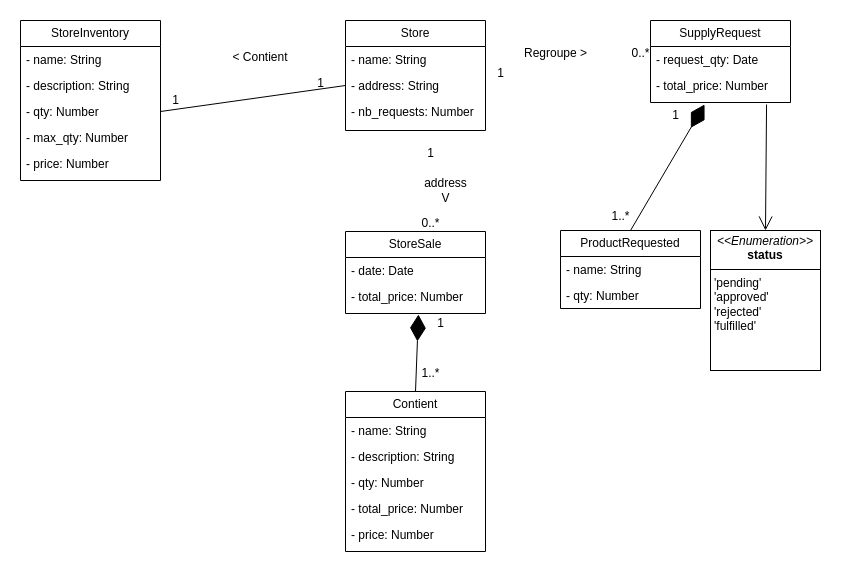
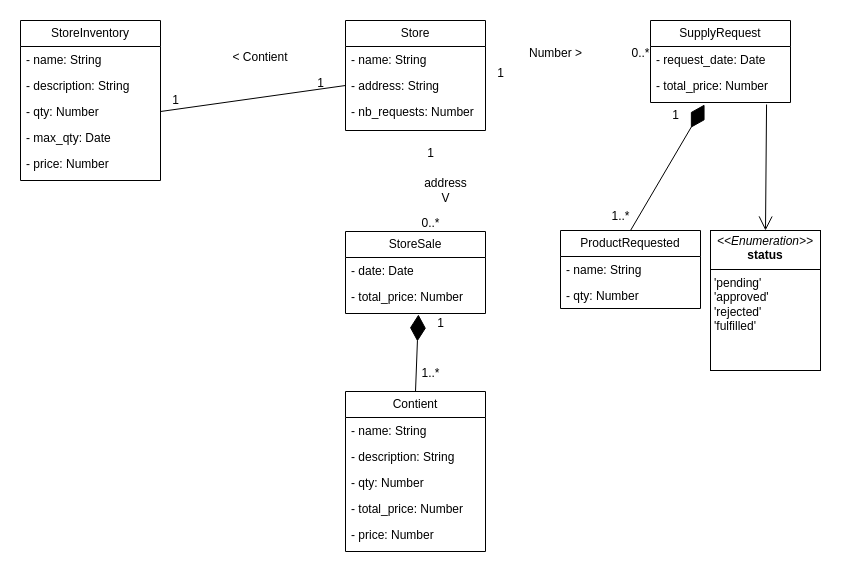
  <mxCell id="0" />
  <mxCell id="1" parent="0" />
  <mxCell id="2" value="Store" style="swimlane;fontStyle=0;childLayout=stackLayout;horizontal=1;startSize=26;fillColor=none;horizontalStack=0;resizeParent=1;resizeParentMax=0;resizeLast=0;collapsible=1;marginBottom=0;whiteSpace=wrap;html=1;" vertex="1" parent="1"><mxGeometry x="345" y="20" width="140" height="110" as="geometry" /></mxCell>
  <mxCell id="3" value="- name: String" style="text;strokeColor=none;fillColor=none;align=left;verticalAlign=top;spacingLeft=4;spacingRight=4;overflow=hidden;rotatable=0;points=[[0,0.5],[1,0.5]];portConstraint=eastwest;whiteSpace=wrap;html=1;" vertex="1" parent="2"><mxGeometry y="26" width="140" height="26" as="geometry" /></mxCell>
  <mxCell id="4" value="- address: String" style="text;strokeColor=none;fillColor=none;align=left;verticalAlign=top;spacingLeft=4;spacingRight=4;overflow=hidden;rotatable=0;points=[[0,0.5],[1,0.5]];portConstraint=eastwest;whiteSpace=wrap;html=1;" vertex="1" parent="2"><mxGeometry y="52" width="140" height="26" as="geometry" /></mxCell>
  <mxCell id="5" value="- nb_requests: Number" style="text;strokeColor=none;fillColor=none;align=left;verticalAlign=top;spacingLeft=4;spacingRight=4;overflow=hidden;rotatable=0;points=[[0,0.5],[1,0.5]];portConstraint=eastwest;whiteSpace=wrap;html=1;" vertex="1" parent="2"><mxGeometry y="78" width="140" height="32" as="geometry" /></mxCell>
  <mxCell id="6" value="StoreInventory" style="swimlane;fontStyle=0;childLayout=stackLayout;horizontal=1;startSize=26;fillColor=none;horizontalStack=0;resizeParent=1;resizeParentMax=0;resizeLast=0;collapsible=1;marginBottom=0;whiteSpace=wrap;html=1;" vertex="1" parent="1"><mxGeometry x="20" y="20" width="140" height="160" as="geometry" /></mxCell>
  <mxCell id="7" value="- name: String" style="text;strokeColor=none;fillColor=none;align=left;verticalAlign=top;spacingLeft=4;spacingRight=4;overflow=hidden;rotatable=0;points=[[0,0.5],[1,0.5]];portConstraint=eastwest;whiteSpace=wrap;html=1;" vertex="1" parent="6"><mxGeometry y="26" width="140" height="26" as="geometry" /></mxCell>
  <mxCell id="8" value="- description: String" style="text;strokeColor=none;fillColor=none;align=left;verticalAlign=top;spacingLeft=4;spacingRight=4;overflow=hidden;rotatable=0;points=[[0,0.5],[1,0.5]];portConstraint=eastwest;whiteSpace=wrap;html=1;" vertex="1" parent="6"><mxGeometry y="52" width="140" height="26" as="geometry" /></mxCell>
  <mxCell id="9" value="- qty: Number" style="text;strokeColor=none;fillColor=none;align=left;verticalAlign=top;spacingLeft=4;spacingRight=4;overflow=hidden;rotatable=0;points=[[0,0.5],[1,0.5]];portConstraint=eastwest;whiteSpace=wrap;html=1;" vertex="1" parent="6"><mxGeometry y="78" width="140" height="26" as="geometry" /></mxCell>
- <mxCell id="10" value="- max_qty: Number" style="text;strokeColor=none;fillColor=none;align=left;verticalAlign=top;spacingLeft=4;spacingRight=4;overflow=hidden;rotatable=0;points=[[0,0.5],[1,0.5]];portConstraint=eastwest;whiteSpace=wrap;html=1;" vertex="1" parent="6"><mxGeometry y="104" width="140" height="26" as="geometry" /></mxCell>
+ <mxCell id="10" value="- max_qty: Date" style="text;strokeColor=none;fillColor=none;align=left;verticalAlign=top;spacingLeft=4;spacingRight=4;overflow=hidden;rotatable=0;points=[[0,0.5],[1,0.5]];portConstraint=eastwest;whiteSpace=wrap;html=1;" vertex="1" parent="6"><mxGeometry y="104" width="140" height="26" as="geometry" /></mxCell>
  <mxCell id="11" value="- price: Number" style="text;strokeColor=none;fillColor=none;align=left;verticalAlign=top;spacingLeft=4;spacingRight=4;overflow=hidden;rotatable=0;points=[[0,0.5],[1,0.5]];portConstraint=eastwest;whiteSpace=wrap;html=1;" vertex="1" parent="6"><mxGeometry y="130" width="140" height="30" as="geometry" /></mxCell>
  <mxCell id="12" value="Contient" style="swimlane;fontStyle=0;childLayout=stackLayout;horizontal=1;startSize=26;fillColor=none;horizontalStack=0;resizeParent=1;resizeParentMax=0;resizeLast=0;collapsible=1;marginBottom=0;whiteSpace=wrap;html=1;" vertex="1" parent="1"><mxGeometry x="345" y="391" width="140" height="160" as="geometry" /></mxCell>
  <mxCell id="13" value="- name: String" style="text;strokeColor=none;fillColor=none;align=left;verticalAlign=top;spacingLeft=4;spacingRight=4;overflow=hidden;rotatable=0;points=[[0,0.5],[1,0.5]];portConstraint=eastwest;whiteSpace=wrap;html=1;" vertex="1" parent="12"><mxGeometry y="26" width="140" height="26" as="geometry" /></mxCell>
  <mxCell id="14" value="- description: String" style="text;strokeColor=none;fillColor=none;align=left;verticalAlign=top;spacingLeft=4;spacingRight=4;overflow=hidden;rotatable=0;points=[[0,0.5],[1,0.5]];portConstraint=eastwest;whiteSpace=wrap;html=1;" vertex="1" parent="12"><mxGeometry y="52" width="140" height="26" as="geometry" /></mxCell>
  <mxCell id="15" value="- qty: Number" style="text;strokeColor=none;fillColor=none;align=left;verticalAlign=top;spacingLeft=4;spacingRight=4;overflow=hidden;rotatable=0;points=[[0,0.5],[1,0.5]];portConstraint=eastwest;whiteSpace=wrap;html=1;" vertex="1" parent="12"><mxGeometry y="78" width="140" height="26" as="geometry" /></mxCell>
  <mxCell id="16" value="- total_price: Number" style="text;strokeColor=none;fillColor=none;align=left;verticalAlign=top;spacingLeft=4;spacingRight=4;overflow=hidden;rotatable=0;points=[[0,0.5],[1,0.5]];portConstraint=eastwest;whiteSpace=wrap;html=1;" vertex="1" parent="12"><mxGeometry y="104" width="140" height="26" as="geometry" /></mxCell>
  <mxCell id="17" value="- price: Number" style="text;strokeColor=none;fillColor=none;align=left;verticalAlign=top;spacingLeft=4;spacingRight=4;overflow=hidden;rotatable=0;points=[[0,0.5],[1,0.5]];portConstraint=eastwest;whiteSpace=wrap;html=1;" vertex="1" parent="12"><mxGeometry y="130" width="140" height="30" as="geometry" /></mxCell>
  <mxCell id="18" value="StoreSale" style="swimlane;fontStyle=0;childLayout=stackLayout;horizontal=1;startSize=26;fillColor=none;horizontalStack=0;resizeParent=1;resizeParentMax=0;resizeLast=0;collapsible=1;marginBottom=0;whiteSpace=wrap;html=1;" vertex="1" parent="1"><mxGeometry x="345" y="231" width="140" height="82" as="geometry" /></mxCell>
  <mxCell id="19" value="- date: Date" style="text;strokeColor=none;fillColor=none;align=left;verticalAlign=top;spacingLeft=4;spacingRight=4;overflow=hidden;rotatable=0;points=[[0,0.5],[1,0.5]];portConstraint=eastwest;whiteSpace=wrap;html=1;" vertex="1" parent="18"><mxGeometry y="26" width="140" height="26" as="geometry" /></mxCell>
  <mxCell id="20" value="- total_price: Number" style="text;strokeColor=none;fillColor=none;align=left;verticalAlign=top;spacingLeft=4;spacingRight=4;overflow=hidden;rotatable=0;points=[[0,0.5],[1,0.5]];portConstraint=eastwest;whiteSpace=wrap;html=1;" vertex="1" parent="18"><mxGeometry y="52" width="140" height="30" as="geometry" /></mxCell>
  <mxCell id="21" value="SupplyRequest" style="swimlane;fontStyle=0;childLayout=stackLayout;horizontal=1;startSize=26;fillColor=none;horizontalStack=0;resizeParent=1;resizeParentMax=0;resizeLast=0;collapsible=1;marginBottom=0;whiteSpace=wrap;html=1;" vertex="1" parent="1"><mxGeometry x="650" y="20" width="140" height="82" as="geometry" /></mxCell>
- <mxCell id="22" value="- request_qty: Date" style="text;strokeColor=none;fillColor=none;align=left;verticalAlign=top;spacingLeft=4;spacingRight=4;overflow=hidden;rotatable=0;points=[[0,0.5],[1,0.5]];portConstraint=eastwest;whiteSpace=wrap;html=1;" vertex="1" parent="21"><mxGeometry y="26" width="140" height="26" as="geometry" /></mxCell>
+ <mxCell id="22" value="- request_date: Date" style="text;strokeColor=none;fillColor=none;align=left;verticalAlign=top;spacingLeft=4;spacingRight=4;overflow=hidden;rotatable=0;points=[[0,0.5],[1,0.5]];portConstraint=eastwest;whiteSpace=wrap;html=1;" vertex="1" parent="21"><mxGeometry y="26" width="140" height="26" as="geometry" /></mxCell>
  <mxCell id="23" value="- total_price: Number" style="text;strokeColor=none;fillColor=none;align=left;verticalAlign=top;spacingLeft=4;spacingRight=4;overflow=hidden;rotatable=0;points=[[0,0.5],[1,0.5]];portConstraint=eastwest;whiteSpace=wrap;html=1;" vertex="1" parent="21"><mxGeometry y="52" width="140" height="30" as="geometry" /></mxCell>
  <mxCell id="24" value="&lt;p style=&quot;margin:0px;margin-top:4px;text-align:center;&quot;&gt;&lt;i&gt;&amp;lt;&amp;lt;Enumeration&amp;gt;&amp;gt;&lt;/i&gt;&lt;br&gt;&lt;b&gt;status&lt;/b&gt;&lt;/p&gt;&lt;hr size=&quot;1&quot; style=&quot;border-style:solid;&quot;&gt;&lt;p style=&quot;margin:0px;margin-left:4px;&quot;&gt;'pending'&lt;/p&gt;&lt;p style=&quot;margin:0px;margin-left:4px;&quot;&gt;'approved'&lt;/p&gt;&lt;p style=&quot;margin:0px;margin-left:4px;&quot;&gt;'rejected'&lt;/p&gt;&lt;p style=&quot;margin:0px;margin-left:4px;&quot;&gt;'fulfilled'&lt;/p&gt;" style="verticalAlign=top;align=left;overflow=fill;html=1;whiteSpace=wrap;" vertex="1" parent="1"><mxGeometry x="710" y="230" width="110" height="140" as="geometry" /></mxCell>
  <mxCell id="25" value="ProductRequested" style="swimlane;fontStyle=0;childLayout=stackLayout;horizontal=1;startSize=26;fillColor=none;horizontalStack=0;resizeParent=1;resizeParentMax=0;resizeLast=0;collapsible=1;marginBottom=0;whiteSpace=wrap;html=1;" vertex="1" parent="1"><mxGeometry x="560" y="230" width="140" height="78" as="geometry" /></mxCell>
  <mxCell id="26" value="- name: String" style="text;strokeColor=none;fillColor=none;align=left;verticalAlign=top;spacingLeft=4;spacingRight=4;overflow=hidden;rotatable=0;points=[[0,0.5],[1,0.5]];portConstraint=eastwest;whiteSpace=wrap;html=1;" vertex="1" parent="25"><mxGeometry y="26" width="140" height="26" as="geometry" /></mxCell>
  <mxCell id="27" value="- qty: Number" style="text;strokeColor=none;fillColor=none;align=left;verticalAlign=top;spacingLeft=4;spacingRight=4;overflow=hidden;rotatable=0;points=[[0,0.5],[1,0.5]];portConstraint=eastwest;whiteSpace=wrap;html=1;" vertex="1" parent="25"><mxGeometry y="52" width="140" height="26" as="geometry" /></mxCell>
  <mxCell id="28" value="" style="endArrow=open;endFill=1;endSize=12;html=1;rounded=0;exitX=0.829;exitY=1.067;exitDx=0;exitDy=0;entryX=0.5;entryY=0;entryDx=0;entryDy=0;exitPerimeter=0;" edge="1" parent="1" source="23" target="24"><mxGeometry width="160" relative="1" as="geometry"><mxPoint x="500" y="610" as="sourcePoint" /><mxPoint x="770" y="340" as="targetPoint" /></mxGeometry></mxCell>
  <mxCell id="29" value="" style="endArrow=diamondThin;endFill=1;endSize=24;html=1;rounded=0;entryX=0.386;entryY=1.067;entryDx=0;entryDy=0;entryPerimeter=0;exitX=0.5;exitY=0;exitDx=0;exitDy=0;" edge="1" parent="1" source="25" target="23"><mxGeometry width="160" relative="1" as="geometry"><mxPoint x="560" y="550" as="sourcePoint" /><mxPoint x="720" y="550" as="targetPoint" /></mxGeometry></mxCell>
  <mxCell id="30" value="" style="endArrow=diamondThin;endFill=1;endSize=24;html=1;rounded=0;entryX=0.521;entryY=1.033;entryDx=0;entryDy=0;entryPerimeter=0;exitX=0.5;exitY=0;exitDx=0;exitDy=0;" edge="1" parent="1" source="12" target="20"><mxGeometry width="160" relative="1" as="geometry"><mxPoint x="160" y="510" as="sourcePoint" /><mxPoint x="320" y="510" as="targetPoint" /></mxGeometry></mxCell>
  <mxCell id="31" value="1" style="text;html=1;align=center;verticalAlign=middle;resizable=0;points=[];autosize=1;strokeColor=none;fillColor=none;" vertex="1" parent="1"><mxGeometry x="425" y="308" width="30" height="30" as="geometry" /></mxCell>
  <mxCell id="32" value="1..*" style="text;html=1;align=center;verticalAlign=middle;resizable=0;points=[];autosize=1;strokeColor=none;fillColor=none;" vertex="1" parent="1"><mxGeometry x="410" y="358" width="40" height="30" as="geometry" /></mxCell>
  <mxCell id="33" value="1" style="text;html=1;align=center;verticalAlign=middle;resizable=0;points=[];autosize=1;strokeColor=none;fillColor=none;" vertex="1" parent="1"><mxGeometry x="660" y="100" width="30" height="30" as="geometry" /></mxCell>
  <mxCell id="34" value="1..*" style="text;html=1;align=center;verticalAlign=middle;resizable=0;points=[];autosize=1;strokeColor=none;fillColor=none;" vertex="1" parent="1"><mxGeometry x="600" y="201" width="40" height="30" as="geometry" /></mxCell>
  <mxCell id="35" value="" style="endArrow=none;html=1;rounded=0;entryX=0;entryY=0.5;entryDx=0;entryDy=0;exitX=1;exitY=0.5;exitDx=0;exitDy=0;" edge="1" parent="1" source="9" target="4"><mxGeometry width="50" height="50" relative="1" as="geometry"><mxPoint x="140" y="230" as="sourcePoint" /><mxPoint x="190" y="180" as="targetPoint" /></mxGeometry></mxCell>
  <mxCell id="36" value="1" style="text;html=1;align=center;verticalAlign=middle;resizable=0;points=[];autosize=1;strokeColor=none;fillColor=none;" vertex="1" parent="1"><mxGeometry x="305" y="68" width="30" height="30" as="geometry" /></mxCell>
  <mxCell id="37" value="1" style="text;html=1;align=center;verticalAlign=middle;resizable=0;points=[];autosize=1;strokeColor=none;fillColor=none;" vertex="1" parent="1"><mxGeometry x="485" y="58" width="30" height="30" as="geometry" /></mxCell>
  <mxCell id="38" value="1" style="text;html=1;align=center;verticalAlign=middle;resizable=0;points=[];autosize=1;strokeColor=none;fillColor=none;" vertex="1" parent="1"><mxGeometry x="415" y="138" width="30" height="30" as="geometry" /></mxCell>
  <mxCell id="39" value="1" style="text;html=1;align=center;verticalAlign=middle;resizable=0;points=[];autosize=1;strokeColor=none;fillColor=none;" vertex="1" parent="1"><mxGeometry x="160" y="85" width="30" height="30" as="geometry" /></mxCell>
  <mxCell id="40" value="0..*" style="text;html=1;align=center;verticalAlign=middle;resizable=0;points=[];autosize=1;strokeColor=none;fillColor=none;" vertex="1" parent="1"><mxGeometry x="410" y="208" width="40" height="30" as="geometry" /></mxCell>
  <mxCell id="41" value="0..*" style="text;html=1;align=center;verticalAlign=middle;resizable=0;points=[];autosize=1;strokeColor=none;fillColor=none;" vertex="1" parent="1"><mxGeometry x="620" y="38" width="40" height="30" as="geometry" /></mxCell>
  <mxCell id="42" value="&amp;lt; Contient" style="text;html=1;align=center;verticalAlign=middle;whiteSpace=wrap;rounded=0;" vertex="1" parent="1"><mxGeometry x="230" y="42" width="60" height="30" as="geometry" /></mxCell>
  <mxCell id="43" value="address&lt;br&gt;V" style="text;html=1;align=center;verticalAlign=middle;resizable=0;points=[];autosize=1;strokeColor=none;fillColor=none;" vertex="1" parent="1"><mxGeometry x="405" y="170" width="80" height="40" as="geometry" /></mxCell>
- <mxCell id="44" value="Regroupe &amp;gt;" style="text;html=1;align=center;verticalAlign=middle;resizable=0;points=[];autosize=1;strokeColor=none;fillColor=none;" vertex="1" parent="1"><mxGeometry x="510" y="38" width="90" height="30" as="geometry" /></mxCell>
+ <mxCell id="44" value="Number &amp;gt;" style="text;html=1;align=center;verticalAlign=middle;resizable=0;points=[];autosize=1;strokeColor=none;fillColor=none;" vertex="1" parent="1"><mxGeometry x="510" y="38" width="90" height="30" as="geometry" /></mxCell>
